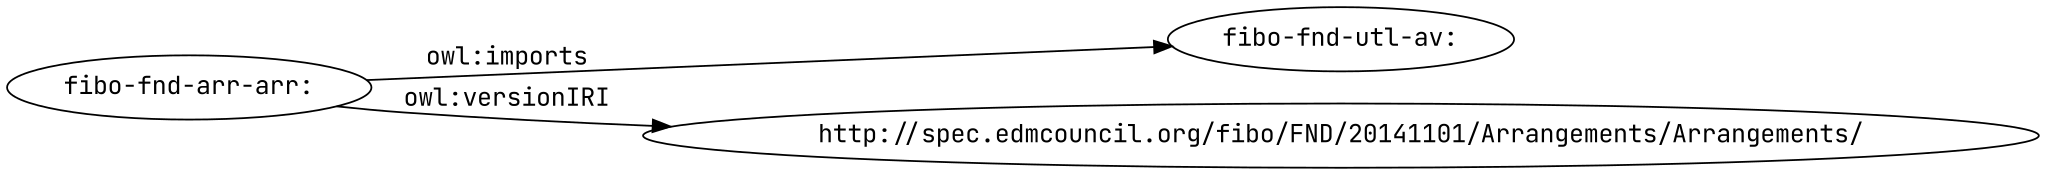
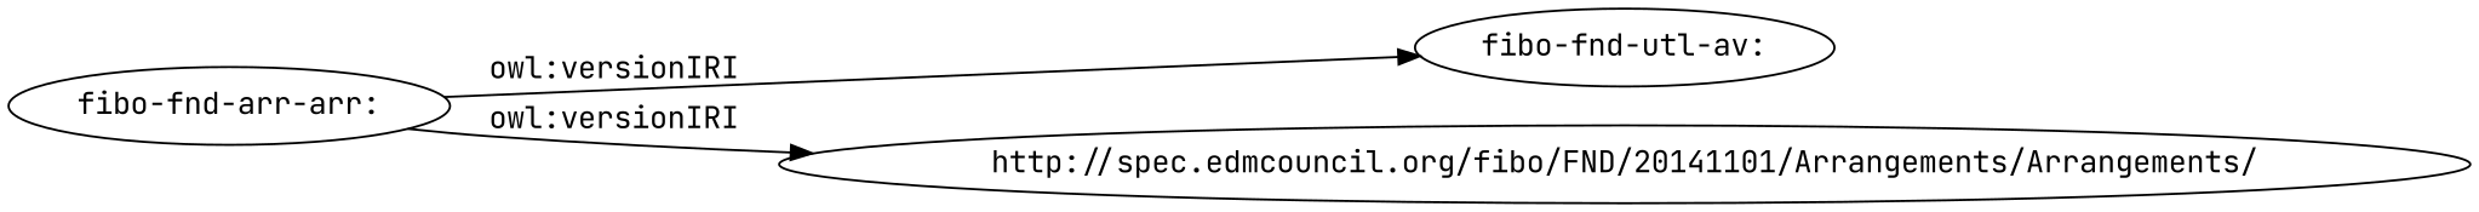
  digraph {
    rankdir=LR
    fontname="JetBrains Mono"
    node [fontname="JetBrains Mono"]
    edge [fontname="JetBrains Mono"]
    "fibo-fnd-arr-arr:"
    "fibo-fnd-utl-av:"
    "http://spec.edmcouncil.org/fibo/FND/20141101/Arrangements/Arrangements/"
-   "fibo-fnd-arr-arr:" -> "fibo-fnd-utl-av:" [label="owl:imports"]
+   "fibo-fnd-arr-arr:" -> "fibo-fnd-utl-av:" [label="owl:versionIRI"]
    "fibo-fnd-arr-arr:" -> "http://spec.edmcouncil.org/fibo/FND/20141101/Arrangements/Arrangements/" [label="owl:versionIRI"]
  }
